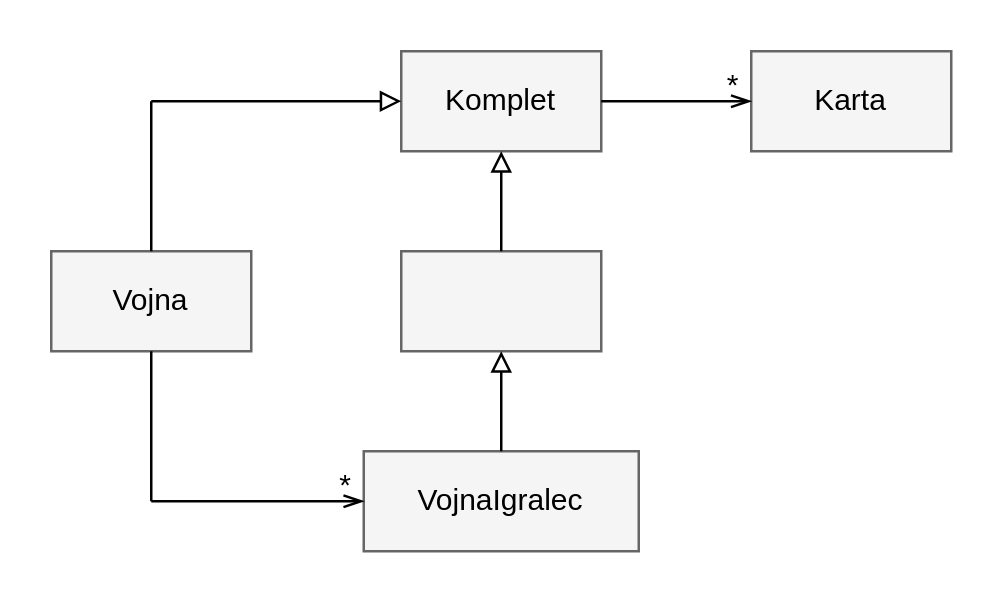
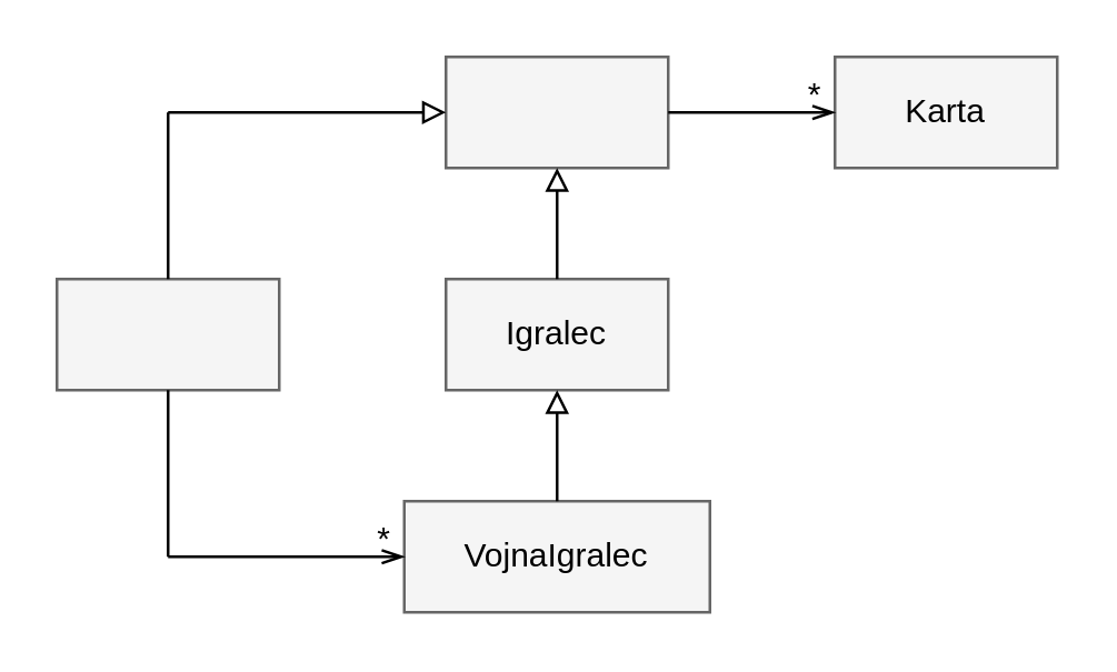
  <mxCell id="0" />
  <mxCell id="1" parent="0" />
  <mxCell id="2" value="" style="group" vertex="1" connectable="0" parent="1"><mxGeometry x="20" y="20" width="360" height="200" as="geometry" /></mxCell>
  <mxCell id="3" value="" style="group" parent="2" vertex="1" connectable="0"><mxGeometry x="140" width="220" height="120" as="geometry" /></mxCell>
  <mxCell id="4" value="" style="whiteSpace=wrap;html=1;fillColor=#f5f5f5;strokeColor=#666666;" parent="3" vertex="1"><mxGeometry width="80" height="40" as="geometry" /></mxCell>
- <mxCell id="5" value="Komplet" style="text;html=1;strokeColor=none;fillColor=none;align=center;verticalAlign=middle;whiteSpace=wrap;" parent="3" vertex="1"><mxGeometry x="10" y="10" width="60" height="20" as="geometry" /></mxCell>
  <mxCell id="6" value="" style="whiteSpace=wrap;html=1;fillColor=#f5f5f5;strokeColor=#666666;" parent="3" vertex="1"><mxGeometry y="80" width="80" height="40" as="geometry" /></mxCell>
+ <mxCell id="7" value="Igralec" style="text;html=1;strokeColor=none;fillColor=none;align=center;verticalAlign=middle;whiteSpace=wrap;" parent="3" vertex="1"><mxGeometry x="10" y="90" width="60" height="20" as="geometry" /></mxCell>
  <mxCell id="8" value="" style="whiteSpace=wrap;html=1;fillColor=#f5f5f5;strokeColor=#666666;" parent="3" vertex="1"><mxGeometry x="140" width="80" height="40" as="geometry" /></mxCell>
  <mxCell id="9" value="Karta" style="text;html=1;strokeColor=none;fillColor=none;align=center;verticalAlign=middle;whiteSpace=wrap;" parent="3" vertex="1"><mxGeometry x="150" y="10" width="60" height="20" as="geometry" /></mxCell>
  <mxCell id="10" value="" style="endArrow=block;html=1;entryX=0.5;entryY=1;exitX=0.5;exitY=0;endFill=0;strokeWidth=1;" parent="3" source="6" target="4" edge="1"><mxGeometry width="50" height="50" relative="1" as="geometry"><mxPoint y="190" as="sourcePoint" /><mxPoint x="50" y="140" as="targetPoint" /></mxGeometry></mxCell>
  <mxCell id="11" value="" style="endArrow=openThin;html=1;entryX=0;entryY=0.5;exitX=1;exitY=0.5;endFill=0;" parent="3" source="4" target="8" edge="1"><mxGeometry width="50" height="50" relative="1" as="geometry"><mxPoint y="190" as="sourcePoint" /><mxPoint x="50" y="140" as="targetPoint" /></mxGeometry></mxCell>
  <mxCell id="12" value="*" style="text;html=1;strokeColor=none;fillColor=none;align=center;verticalAlign=middle;whiteSpace=wrap;" parent="3" vertex="1"><mxGeometry x="113" y="4" width="40" height="20" as="geometry" /></mxCell>
  <mxCell id="13" value="" style="endArrow=block;html=1;entryX=0;entryY=0.5;endFill=0;" parent="2" edge="1"><mxGeometry width="50" height="50" relative="1" as="geometry"><mxPoint x="40" y="20" as="sourcePoint" /><mxPoint x="140" y="20" as="targetPoint" /></mxGeometry></mxCell>
  <mxCell id="14" value="" style="whiteSpace=wrap;html=1;fillColor=#f5f5f5;strokeColor=#666666;" parent="2" vertex="1"><mxGeometry x="125" y="160" width="110" height="40" as="geometry" /></mxCell>
  <mxCell id="15" value="VojnaIgralec" style="text;html=1;strokeColor=none;fillColor=none;align=center;verticalAlign=middle;whiteSpace=wrap;" parent="2" vertex="1"><mxGeometry x="125" y="170" width="110" height="20" as="geometry" /></mxCell>
  <mxCell id="16" value="" style="endArrow=block;html=1;entryX=0.5;entryY=1;exitX=0.5;exitY=0;endFill=0;strokeWidth=1;" parent="2" source="14" edge="1"><mxGeometry width="50" height="50" relative="1" as="geometry"><mxPoint x="-100" y="190" as="sourcePoint" /><mxPoint x="180" y="120" as="targetPoint" /></mxGeometry></mxCell>
  <mxCell id="17" value="" style="whiteSpace=wrap;html=1;fillColor=#f5f5f5;strokeColor=#666666;" parent="2" vertex="1"><mxGeometry y="80" width="80" height="40" as="geometry" /></mxCell>
- <mxCell id="18" value="Vojna" style="text;html=1;strokeColor=none;fillColor=none;align=center;verticalAlign=middle;whiteSpace=wrap;" parent="2" vertex="1"><mxGeometry y="90" width="80" height="20" as="geometry" /></mxCell>
  <mxCell id="19" value="" style="endArrow=openThin;html=1;endFill=0;entryX=0;entryY=0.5;" parent="2" target="15" edge="1"><mxGeometry width="50" height="50" relative="1" as="geometry"><mxPoint x="40" y="180" as="sourcePoint" /><mxPoint x="120" y="180" as="targetPoint" /></mxGeometry></mxCell>
  <mxCell id="20" value="*" style="text;html=1;strokeColor=none;fillColor=none;align=center;verticalAlign=middle;whiteSpace=wrap;" parent="2" vertex="1"><mxGeometry x="98" y="164" width="40" height="20" as="geometry" /></mxCell>
  <mxCell id="21" value="" style="endArrow=none;html=1;rounded=0;" edge="1" parent="2"><mxGeometry width="50" height="50" relative="1" as="geometry"><mxPoint x="40" y="80" as="sourcePoint" /><mxPoint x="40" y="20" as="targetPoint" /></mxGeometry></mxCell>
  <mxCell id="22" value="" style="endArrow=none;html=1;rounded=0;" edge="1" parent="2"><mxGeometry width="50" height="50" relative="1" as="geometry"><mxPoint x="40" y="120" as="sourcePoint" /><mxPoint x="40" y="180" as="targetPoint" /></mxGeometry></mxCell>
